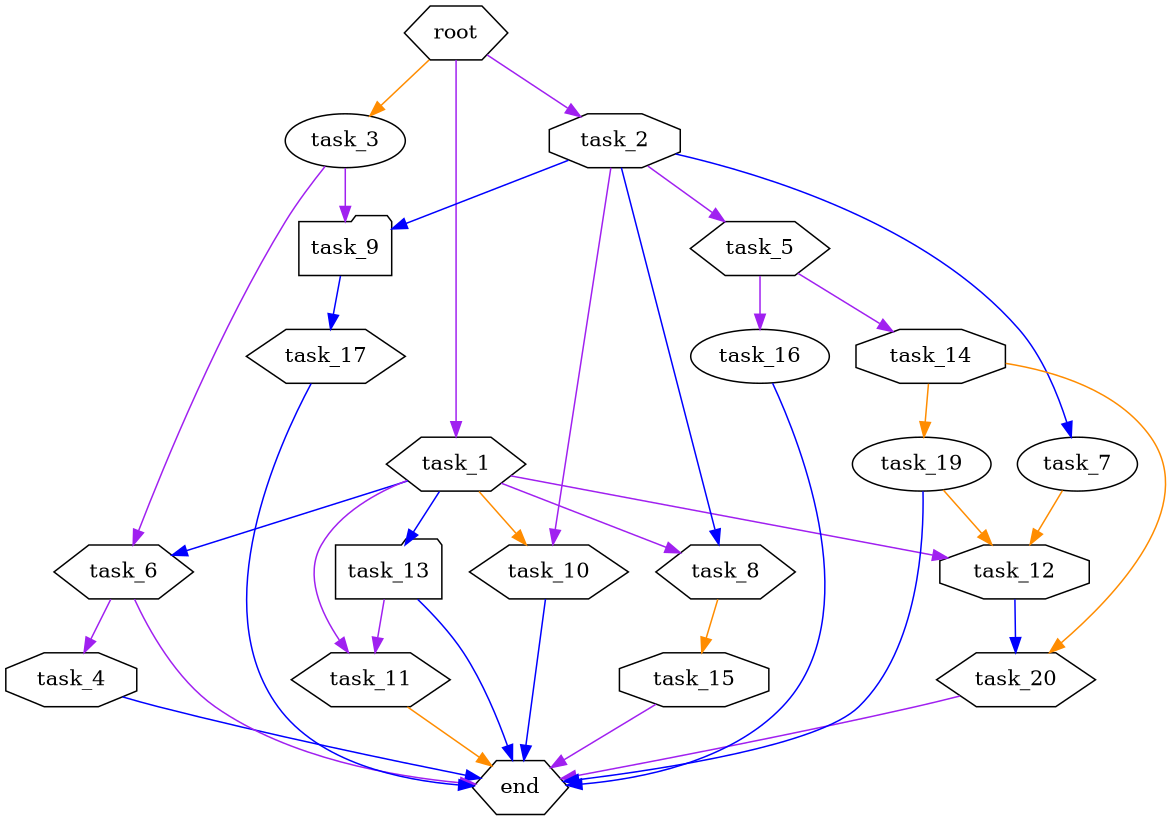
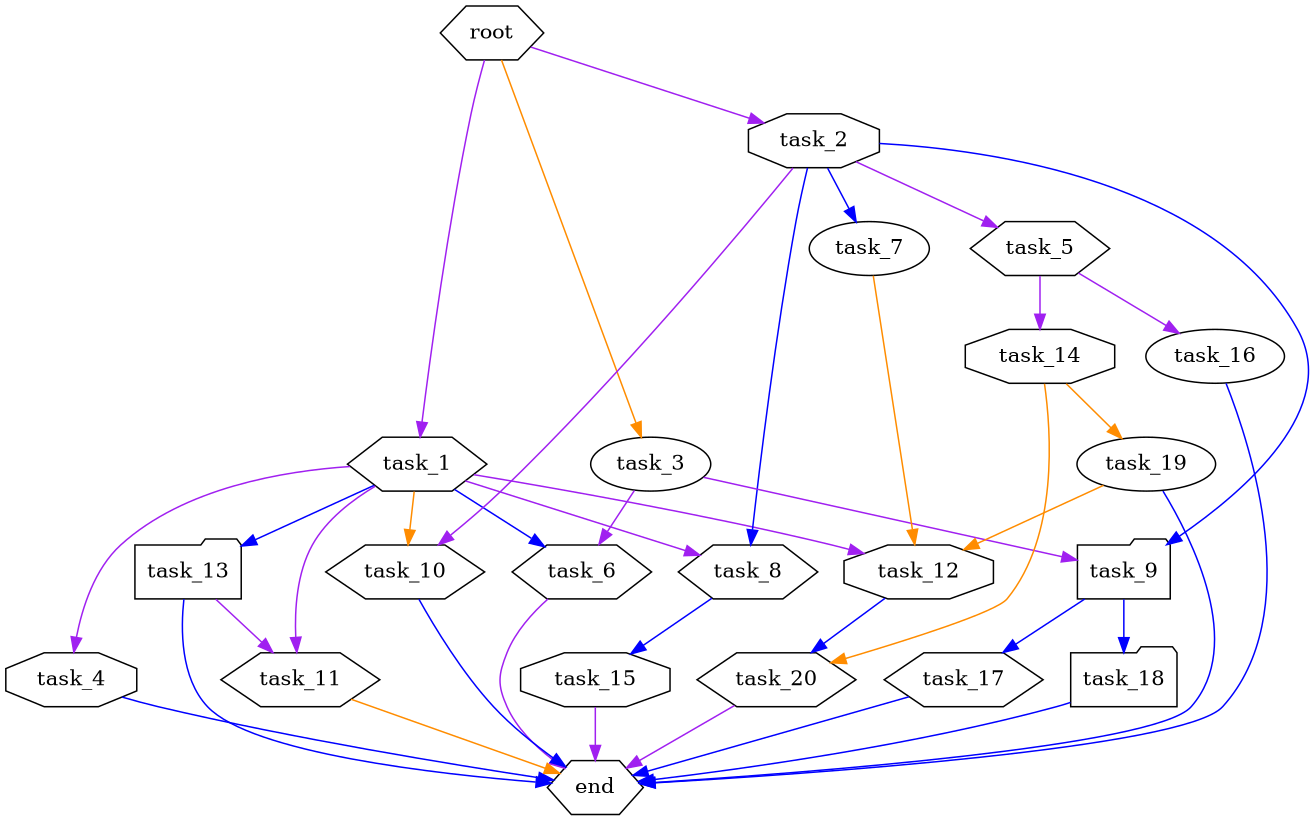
  digraph {
    node [shape=hexagon]
    edge [color=purple]
    root
    task_1
    task_2 [shape=octagon]
    task_3 [shape=ellipse]
    task_4 [shape=octagon]
    task_6
    task_8
    task_10
    task_11
    task_12 [shape=octagon]
    task_13 [shape=folder]
    task_5
    task_7 [shape=ellipse]
    task_9 [shape=folder]
    end
    task_15 [shape=octagon]
    task_20
    task_14 [shape=octagon]
    task_16 [shape=ellipse]
    task_17
+   task_18 [shape=folder]
    task_19 [shape=ellipse]
    root -> task_1
    root -> task_2
    root -> task_3 [color=darkorange]
-   task_6 -> task_4
+   task_1 -> task_4
    task_1 -> task_6 [color=blue]
    task_1 -> task_8
    task_1 -> task_10 [color=darkorange]
    task_1 -> task_11
    task_1 -> task_12
    task_1 -> task_13 [color=blue]
    task_2 -> task_8 [color=blue]
    task_2 -> task_10
    task_2 -> task_5
    task_2 -> task_7 [color=blue]
    task_2 -> task_9 [color=blue]
    task_3 -> task_6
    task_3 -> task_9
    task_4 -> end [color=blue]
    task_6 -> end
-   task_8 -> task_15 [color=darkorange]
+   task_8 -> task_15 [color=blue]
    task_10 -> end [color=blue]
    task_11 -> end [color=darkorange]
    task_12 -> task_20 [color=blue]
    task_13 -> task_11
    task_13 -> end [color=blue]
    task_5 -> task_14
    task_5 -> task_16
    task_7 -> task_12 [color=darkorange]
    task_9 -> task_17 [color=blue]
+   task_9 -> task_18 [color=blue]
    task_15 -> end
    task_20 -> end
    task_14 -> task_20 [color=darkorange]
    task_14 -> task_19 [color=darkorange]
    task_16 -> end [color=blue]
    task_17 -> end [color=blue]
+   task_18 -> end [color=blue]
    task_19 -> task_12 [color=darkorange]
    task_19 -> end [color=blue]
  }
